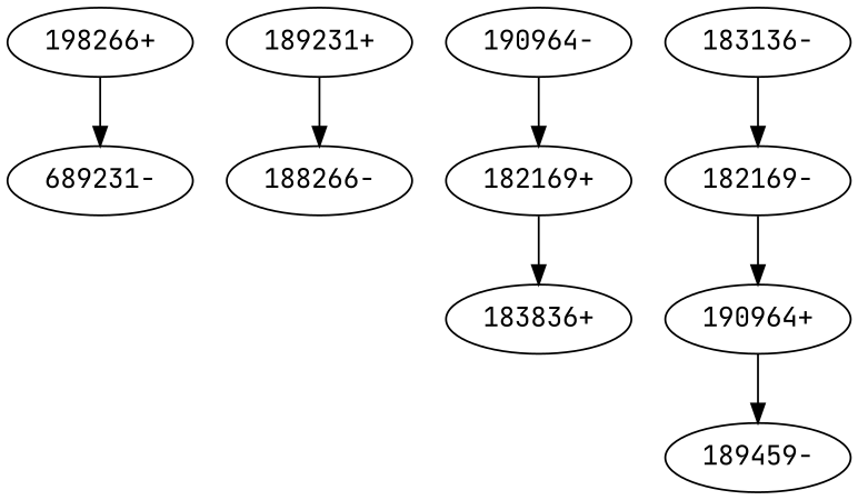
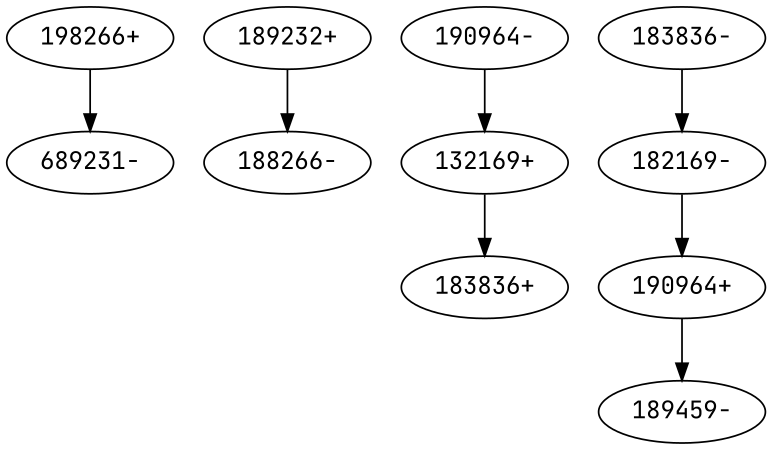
  digraph {
    fontname="JetBrains Mono"
    k=2
    node [fontname="JetBrains Mono" l=33803]
    edge [d=4565 e=100.0 fontname="JetBrains Mono" n=11]
    n1 [label="198266+"]
    n2 [l=49057 label="689231-"]
-   "189231+" [l=49057]
+   "189231+" [l=49057 label="189232+"]
    "188266-"
-   "182169+" [l=17429]
+   "182169+" [l=17429 label="132169+"]
    "183836+" [l=13589]
    "182169-" [l=17429]
    "190964+" [l=36887]
    "189459-" [l=21956]
-   "183836-" [l=13589 label="183136-"]
+   "183836-" [l=13589]
    "190964-" [l=36887]
    n1 -> n2
    "189231+" -> "188266-"
    "182169+" -> "183836+" [d=433 n=27]
    "182169-" -> "190964+" [d=1293 n=18]
    "190964+" -> "189459-" [d=76 n=17]
    "183836-" -> "182169-" [d=433 n=27]
    "190964-" -> "182169+" [d=1293 n=18]
  }
